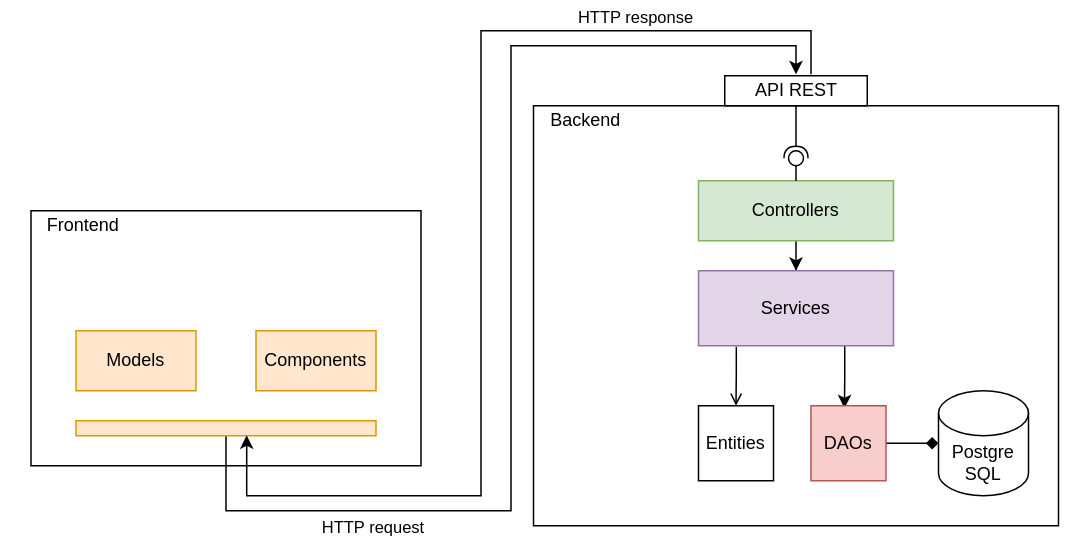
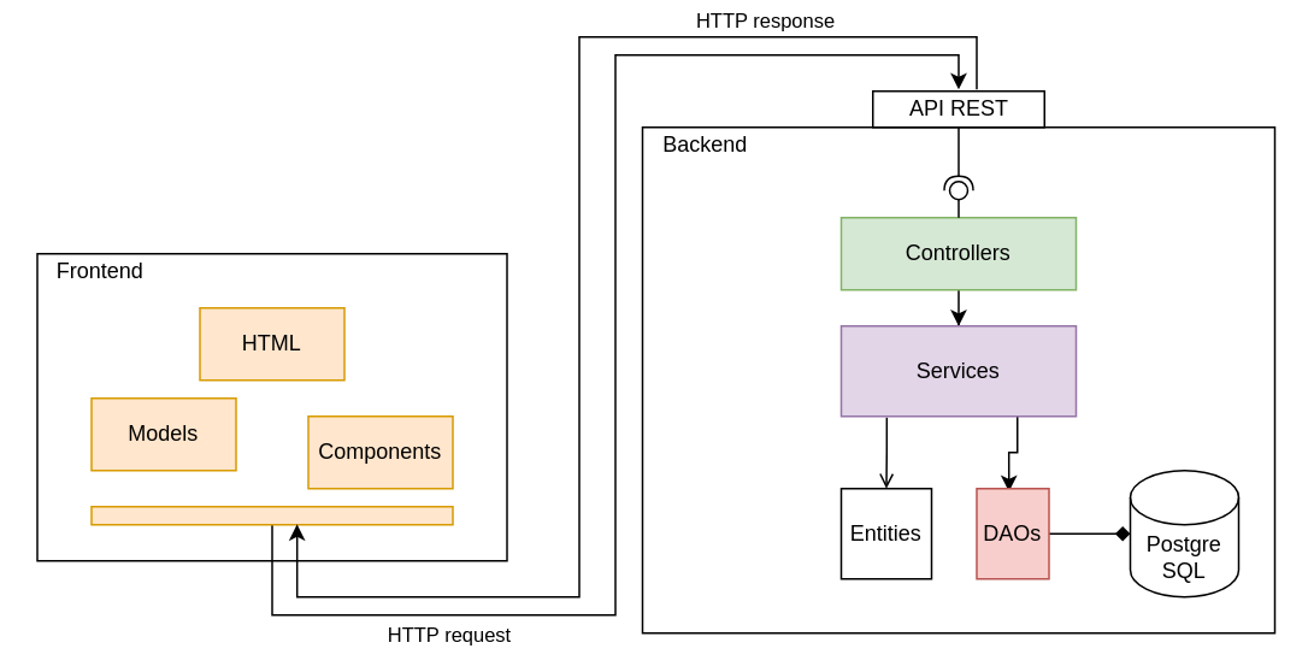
  <mxCell id="0" />
  <mxCell id="1" parent="0" />
  <mxCell id="2" value="" style="rounded=0;whiteSpace=wrap;html=1;" vertex="1" parent="1"><mxGeometry x="355" y="70" width="350" height="280" as="geometry" /></mxCell>
  <mxCell id="3" value="Backend" style="text;html=1;strokeColor=none;fillColor=none;align=center;verticalAlign=middle;whiteSpace=wrap;rounded=0;" vertex="1" parent="1"><mxGeometry x="355" y="70" width="70" height="20" as="geometry" /></mxCell>
  <mxCell id="4" value="" style="rounded=0;orthogonalLoop=1;jettySize=auto;html=1;endArrow=halfCircle;endFill=0;entryX=0.5;entryY=0.5;entryDx=0;entryDy=0;endSize=6;strokeWidth=1;exitX=0.5;exitY=1;exitDx=0;exitDy=0;" edge="1" target="5" parent="1"><mxGeometry relative="1" as="geometry"><mxPoint x="530" y="70" as="sourcePoint" /></mxGeometry></mxCell>
  <mxCell id="5" value="" style="ellipse;whiteSpace=wrap;html=1;fontFamily=Helvetica;fontSize=12;fontColor=#000000;align=center;strokeColor=#000000;fillColor=#ffffff;points=[];aspect=fixed;resizable=0;" vertex="1" parent="1"><mxGeometry x="525" y="100" width="10" height="10" as="geometry" /></mxCell>
  <mxCell id="6" style="edgeStyle=orthogonalEdgeStyle;rounded=0;orthogonalLoop=1;jettySize=auto;html=1;exitX=0.5;exitY=1;exitDx=0;exitDy=0;" edge="1" parent="1" source="7" target="10"><mxGeometry relative="1" as="geometry" /></mxCell>
  <mxCell id="7" value="&lt;span&gt;Controllers&lt;/span&gt;" style="rounded=0;whiteSpace=wrap;html=1;fillColor=#d5e8d4;strokeColor=#82b366;" vertex="1" parent="1"><mxGeometry x="465" y="120" width="130" height="40" as="geometry" /></mxCell>
  <mxCell id="8" style="edgeStyle=orthogonalEdgeStyle;rounded=0;orthogonalLoop=1;jettySize=auto;html=1;exitX=0.194;exitY=1.012;exitDx=0;exitDy=0;exitPerimeter=0;endArrow=open;" edge="1" parent="1" source="10" target="14"><mxGeometry relative="1" as="geometry"><Array as="points" /></mxGeometry></mxCell>
  <mxCell id="9" style="edgeStyle=orthogonalEdgeStyle;rounded=0;orthogonalLoop=1;jettySize=auto;html=1;exitX=0.75;exitY=1;exitDx=0;exitDy=0;entryX=0.446;entryY=0.034;entryDx=0;entryDy=0;entryPerimeter=0;" edge="1" parent="1" source="10" target="16"><mxGeometry relative="1" as="geometry" /></mxCell>
  <mxCell id="10" value="&lt;span&gt;Services&lt;/span&gt;" style="rounded=0;whiteSpace=wrap;html=1;fillColor=#e1d5e7;strokeColor=#9673a6;" vertex="1" parent="1"><mxGeometry x="465" y="180" width="130" height="50" as="geometry" /></mxCell>
  <mxCell id="11" value="&lt;span&gt;API REST&lt;/span&gt;" style="rounded=0;whiteSpace=wrap;html=1;" vertex="1" parent="1"><mxGeometry x="482.5" y="50" width="95" height="20" as="geometry" /></mxCell>
  <mxCell id="12" value="" style="endArrow=none;html=1;exitX=0.5;exitY=0;exitDx=0;exitDy=0;" edge="1" parent="1" source="7"><mxGeometry width="50" height="50" relative="1" as="geometry"><mxPoint x="615" y="180" as="sourcePoint" /><mxPoint x="530" y="110" as="targetPoint" /></mxGeometry></mxCell>
  <mxCell id="13" value="Postgre&lt;br&gt;SQL" style="shape=cylinder3;whiteSpace=wrap;html=1;boundedLbl=1;backgroundOutline=1;size=15;" vertex="1" parent="1"><mxGeometry x="625" y="260" width="60" height="70" as="geometry" /></mxCell>
  <mxCell id="14" value="&lt;span&gt;Entities&lt;/span&gt;" style="rounded=0;whiteSpace=wrap;html=1;" vertex="1" parent="1"><mxGeometry x="465" y="270" width="50" height="50" as="geometry" /></mxCell>
  <mxCell id="15" style="edgeStyle=orthogonalEdgeStyle;rounded=0;orthogonalLoop=1;jettySize=auto;html=1;exitX=1;exitY=0.5;exitDx=0;exitDy=0;entryX=0;entryY=0.5;entryDx=0;entryDy=0;entryPerimeter=0;endArrow=diamond;" edge="1" parent="1" source="16" target="13"><mxGeometry relative="1" as="geometry" /></mxCell>
- <mxCell id="16" value="DAOs" style="rounded=0;whiteSpace=wrap;html=1;fillColor=#f8cecc;strokeColor=#b85450;" vertex="1" parent="1"><mxGeometry x="540" y="270" width="50" height="50" as="geometry" /></mxCell>
+ <mxCell id="16" value="DAOs" style="rounded=0;whiteSpace=wrap;html=1;fillColor=#f8cecc;strokeColor=#b85450;" vertex="1" parent="1"><mxGeometry x="540" y="270" width="40" height="50" as="geometry" /></mxCell>
  <mxCell id="17" value="" style="rounded=0;whiteSpace=wrap;html=1;" vertex="1" parent="1"><mxGeometry x="20" y="140" width="260" height="170" as="geometry" /></mxCell>
  <mxCell id="18" value="Frontend" style="text;html=1;strokeColor=none;fillColor=none;align=center;verticalAlign=middle;whiteSpace=wrap;rounded=0;" vertex="1" parent="1"><mxGeometry x="20" y="140" width="70" height="20" as="geometry" /></mxCell>
  <mxCell id="19" value="&lt;span&gt;Models&lt;/span&gt;" style="rounded=0;whiteSpace=wrap;html=1;fillColor=#ffe6cc;strokeColor=#d79b00;" vertex="1" parent="1"><mxGeometry x="50" y="220" width="80" height="40" as="geometry" /></mxCell>
- <mxCell id="20" value="&lt;span&gt;Components&lt;/span&gt;" style="rounded=0;whiteSpace=wrap;html=1;fillColor=#ffe6cc;strokeColor=#d79b00;" vertex="1" parent="1"><mxGeometry x="170" y="220" width="80" height="40" as="geometry" /></mxCell>
+ <mxCell id="20" value="&lt;span&gt;Components&lt;/span&gt;" style="rounded=0;whiteSpace=wrap;html=1;fillColor=#ffe6cc;strokeColor=#d79b00;" vertex="1" parent="1"><mxGeometry x="170" y="230" width="80" height="40" as="geometry" /></mxCell>
+ <mxCell id="21" value="&lt;span&gt;HTML&lt;/span&gt;" style="rounded=0;whiteSpace=wrap;html=1;fillColor=#ffe6cc;strokeColor=#d79b00;" vertex="1" parent="1"><mxGeometry x="110" y="170" width="80" height="40" as="geometry" /></mxCell>
  <mxCell id="22" style="edgeStyle=orthogonalEdgeStyle;rounded=0;orthogonalLoop=1;jettySize=auto;html=1;exitX=0.5;exitY=1;exitDx=0;exitDy=0;" edge="1" parent="1" source="24"><mxGeometry relative="1" as="geometry"><mxPoint x="530" y="49" as="targetPoint" /><Array as="points"><mxPoint x="150" y="340" /><mxPoint x="340" y="340" /><mxPoint x="340" y="30" /><mxPoint x="530" y="30" /></Array></mxGeometry></mxCell>
  <mxCell id="23" value="HTTP request" style="edgeLabel;html=1;align=center;verticalAlign=middle;resizable=0;points=[];" vertex="1" connectable="0" parent="22"><mxGeometry x="-0.612" relative="1" as="geometry"><mxPoint y="10" as="offset" /></mxGeometry></mxCell>
  <mxCell id="24" value="" style="rounded=0;whiteSpace=wrap;html=1;fillColor=#ffe6cc;strokeColor=#d79b00;" vertex="1" parent="1"><mxGeometry x="50" y="280" width="200" height="10" as="geometry" /></mxCell>
  <mxCell id="25" style="edgeStyle=orthogonalEdgeStyle;rounded=0;orthogonalLoop=1;jettySize=auto;html=1;entryX=0.569;entryY=0.974;entryDx=0;entryDy=0;entryPerimeter=0;" edge="1" parent="1" target="24"><mxGeometry relative="1" as="geometry"><mxPoint x="540" y="49" as="sourcePoint" /><Array as="points"><mxPoint x="540" y="20" /><mxPoint x="320" y="20" /><mxPoint x="320" y="330" /><mxPoint x="164" y="330" /></Array></mxGeometry></mxCell>
  <mxCell id="26" value="HTTP response" style="edgeLabel;html=1;align=center;verticalAlign=middle;resizable=0;points=[];" vertex="1" connectable="0" parent="25"><mxGeometry x="0.744" relative="1" as="geometry"><mxPoint x="202" y="-320" as="offset" /></mxGeometry></mxCell>
